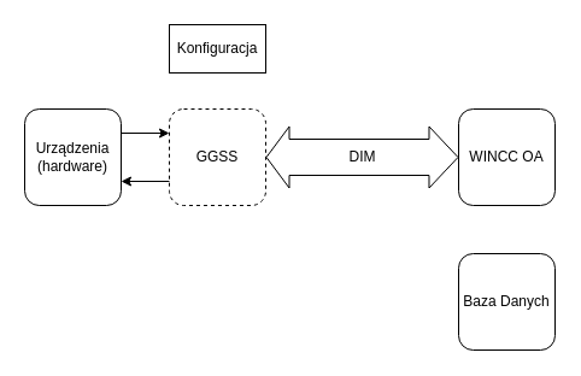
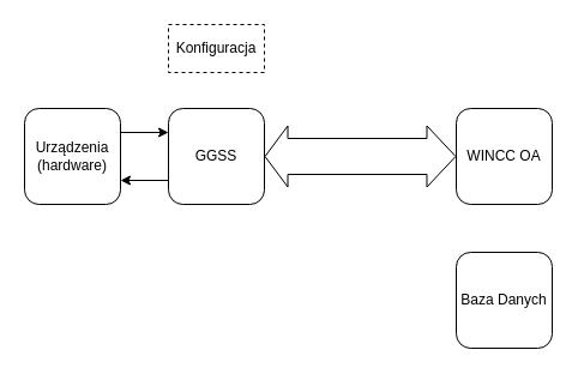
  <mxCell id="0" />
  <mxCell id="1" parent="0" />
- <mxCell id="2" value="GGSS" style="rounded=1;whiteSpace=wrap;html=1;dashed=1;" vertex="1" parent="1"><mxGeometry x="140" y="90" width="80" height="80" as="geometry" /></mxCell>
+ <mxCell id="2" value="GGSS" style="rounded=1;whiteSpace=wrap;html=1;" vertex="1" parent="1"><mxGeometry x="140" y="90" width="80" height="80" as="geometry" /></mxCell>
  <mxCell id="3" value="WINCC OA" style="rounded=1;whiteSpace=wrap;html=1;" vertex="1" parent="1"><mxGeometry x="380" y="90" width="80" height="80" as="geometry" /></mxCell>
  <mxCell id="4" value="Baza Danych" style="rounded=1;whiteSpace=wrap;html=1;" vertex="1" parent="1"><mxGeometry x="380" y="210" width="80" height="80" as="geometry" /></mxCell>
- <mxCell id="5" value="Konfiguracja" style="rounded=0;whiteSpace=wrap;html=1;" vertex="1" parent="1"><mxGeometry x="140" y="20" width="80" height="40" as="geometry" /></mxCell>
- <mxCell id="6" value="DIM" style="text;html=1;align=center;verticalAlign=middle;resizable=0;points=[];;autosize=1;" vertex="1" parent="1"><mxGeometry x="280" y="120" width="40" height="20" as="geometry" /></mxCell>
+ <mxCell id="5" value="Konfiguracja" style="rounded=0;whiteSpace=wrap;html=1;dashed=1;" vertex="1" parent="1"><mxGeometry x="140" y="20" width="80" height="40" as="geometry" /></mxCell>
  <mxCell id="7" value="&lt;div&gt;Urządzenia&lt;/div&gt;&lt;div&gt;(hardware)&lt;br&gt;&lt;/div&gt;" style="rounded=1;whiteSpace=wrap;html=1;" vertex="1" parent="1"><mxGeometry y="90" width="80" height="80" as="geometry" x="20" /></mxCell>
  <mxCell id="8" value="" style="endArrow=classic;html=1;exitX=1;exitY=0.25;exitDx=0;exitDy=0;entryX=0;entryY=0.25;entryDx=0;entryDy=0;" edge="1" parent="1" source="7" target="2"><mxGeometry width="50" height="50" relative="1" as="geometry"><mxPoint x="-60" y="360" as="sourcePoint" /><mxPoint x="-10" y="310" as="targetPoint" /></mxGeometry></mxCell>
  <mxCell id="9" value="" style="endArrow=classic;html=1;exitX=0;exitY=0.75;exitDx=0;exitDy=0;entryX=1;entryY=0.75;entryDx=0;entryDy=0;" edge="1" parent="1" source="2" target="7"><mxGeometry width="50" height="50" relative="1" as="geometry"><mxPoint y="150" as="sourcePoint" x="20" /><mxPoint x="50" y="240" as="targetPoint" /></mxGeometry></mxCell>
  <mxCell id="10" value="" style="shape=flexArrow;endArrow=classic;startArrow=classic;html=1;exitX=1;exitY=0.5;exitDx=0;exitDy=0;entryX=0;entryY=0.5;entryDx=0;entryDy=0;width=30;endSize=7.67;" edge="1" parent="1" source="2" target="3"><mxGeometry width="50" height="50" relative="1" as="geometry"><mxPoint x="270" y="310" as="sourcePoint" /><mxPoint x="320" y="260" as="targetPoint" /></mxGeometry></mxCell>
